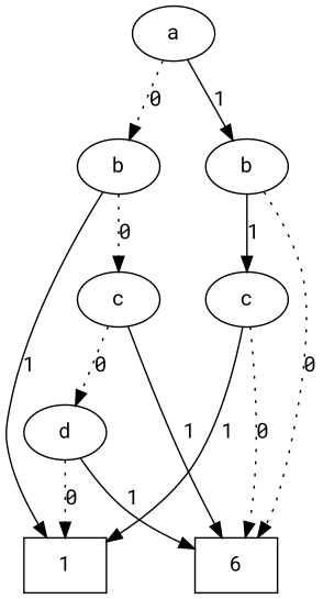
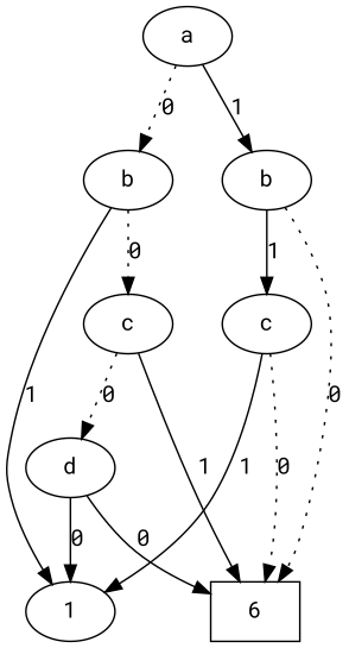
  digraph {
    fontname="Roboto Mono"
    node [fontname="Roboto Mono"]
    edge [fontname="Roboto Mono" style=dotted]
    n1 [label=a]
    n2 [label=b]
    n3 [label=b]
    n4 [label=c]
    n5 [label=c]
    n6 [label=d]
-   n7 [label=1 shape=box]
+   n7 [label=1 shape=ellipse]
    n8 [label=6 shape=box]
    subgraph sub_1 {
      rank=same
      n1
    }
    subgraph sub_2 {
      rank=same
      n2
      n3
    }
    subgraph sub_3 {
      rank=same
      n4
      n5
    }
    subgraph sub_4 {
      rank=same
      n6
    }
    n1 -> n2 [label=0]
    n1 -> n3 [label=1 style=solid]
    n2 -> n4 [label=0]
    n2 -> n7 [label=1 style=solid]
    n3 -> n5 [label=1 style=solid]
    n3 -> n8 [label=0]
    n4 -> n6 [label=0]
    n4 -> n8 [label=1 style=solid]
    n5 -> n7 [label=1 style=solid]
    n5 -> n8 [label=0]
-   n6 -> n7 [label=0]
-   n6 -> n8 [label=1 style=solid]
+   n6 -> n7 [label=0 style=solid]
+   n6 -> n8 [label=0 style=solid]
  }
